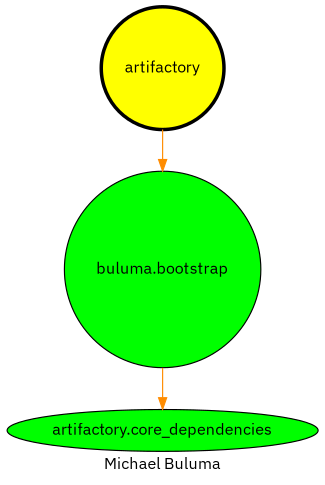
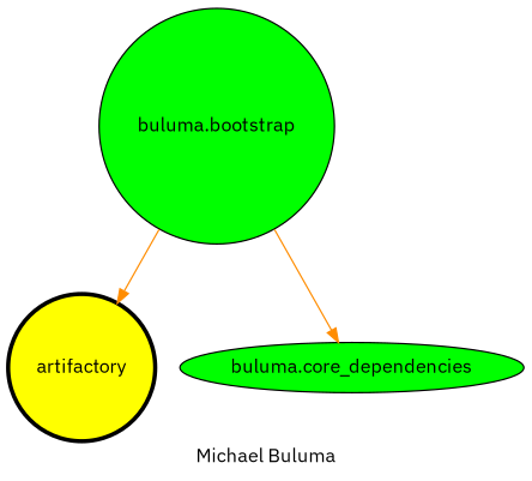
  digraph {
    fontname="IBM Plex Sans"
    label="Michael Buluma"
    node [fillcolor=green fontname="IBM Plex Sans" shape=circle style=filled]
    edge [color=darkorange fontname="IBM Plex Sans"]
    artifactory [fillcolor=yellow penwidth=3]
    "buluma.bootstrap"
-   "buluma.core_dependencies" [shape=ellipse label="artifactory.core_dependencies"]
-   artifactory -> "buluma.bootstrap"
+   "buluma.core_dependencies" [shape=ellipse]
+   "buluma.bootstrap" -> artifactory
    "buluma.bootstrap" -> "buluma.core_dependencies"
  }
